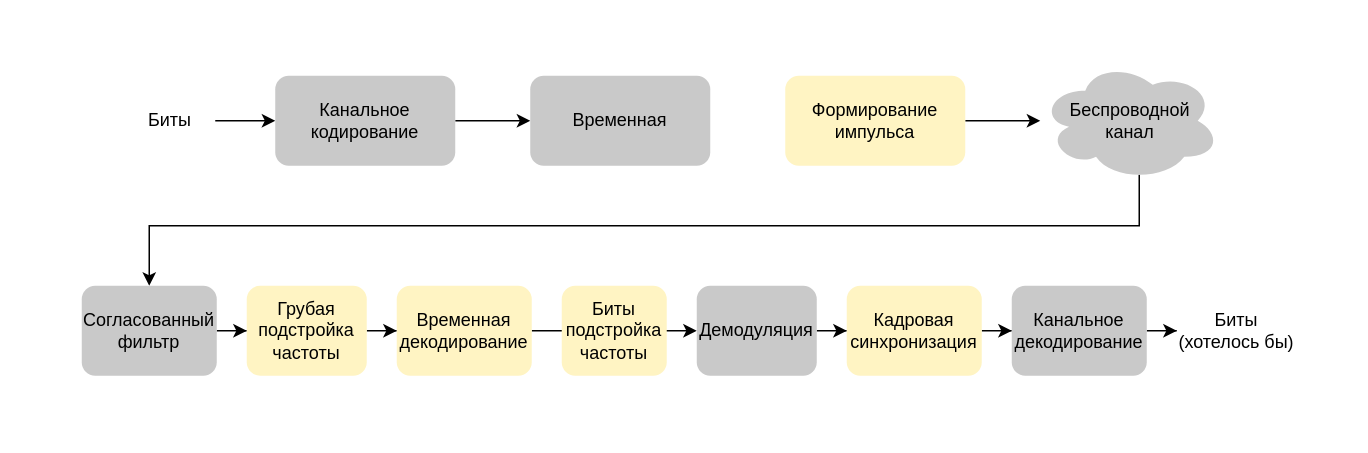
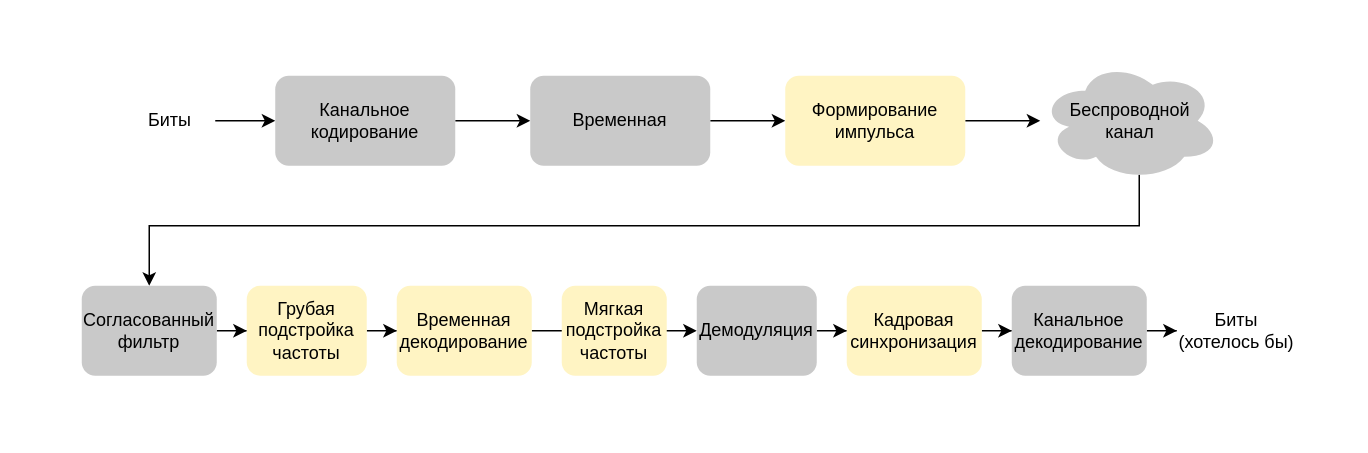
  <mxCell id="0" />
  <mxCell id="1" parent="0" />
  <mxCell id="2" value="" style="rounded=0;whiteSpace=wrap;html=1;opacity=0;" vertex="1" parent="1"><mxGeometry x="20" y="20" width="870" height="260" as="geometry" /></mxCell>
  <mxCell id="3" value="" style="edgeStyle=orthogonalEdgeStyle;rounded=0;orthogonalLoop=1;jettySize=auto;html=1;fontSize=12;fontStyle=0" parent="1" source="4" target="6" edge="1"><mxGeometry relative="1" as="geometry" /></mxCell>
  <mxCell id="4" value="Биты" style="text;html=1;strokeColor=none;fillColor=none;align=center;verticalAlign=middle;whiteSpace=wrap;rounded=0;fontSize=12;fontStyle=0" parent="1" vertex="1"><mxGeometry x="83" y="65" width="60" height="30" as="geometry" /></mxCell>
  <mxCell id="5" value="" style="edgeStyle=orthogonalEdgeStyle;rounded=0;orthogonalLoop=1;jettySize=auto;html=1;fontSize=12;fontStyle=0" parent="1" source="6" target="8" edge="1"><mxGeometry relative="1" as="geometry" /></mxCell>
  <mxCell id="6" value="Канальное кодирование" style="rounded=1;whiteSpace=wrap;html=1;fontSize=12;fillStyle=auto;fillColor=#C9C9C9;strokeColor=none;fontStyle=0" parent="1" vertex="1"><mxGeometry x="183" y="50" width="120" height="60" as="geometry" /></mxCell>
+ <mxCell id="7" value="" style="edgeStyle=orthogonalEdgeStyle;rounded=0;orthogonalLoop=1;jettySize=auto;html=1;fontSize=12;fontStyle=0" parent="1" source="8" target="10" edge="1"><mxGeometry relative="1" as="geometry" /></mxCell>
  <mxCell id="8" value="Временная" style="rounded=1;whiteSpace=wrap;html=1;fontSize=12;labelBackgroundColor=none;fillColor=#C9C9C9;fontStyle=0;strokeColor=none;" parent="1" vertex="1"><mxGeometry x="353" y="50" width="120" height="60" as="geometry" /></mxCell>
  <mxCell id="9" value="" style="edgeStyle=orthogonalEdgeStyle;rounded=0;orthogonalLoop=1;jettySize=auto;html=1;fontSize=12;fontColor=#7A7A7A;fontStyle=0" parent="1" source="10" target="12" edge="1"><mxGeometry relative="1" as="geometry" /></mxCell>
  <mxCell id="10" value="Формирование импульса" style="rounded=1;whiteSpace=wrap;html=1;fontSize=12;fillColor=#fff4c3;strokeColor=none;fontStyle=0;" parent="1" vertex="1"><mxGeometry x="523" y="50" width="120" height="60" as="geometry" /></mxCell>
  <mxCell id="11" style="edgeStyle=orthogonalEdgeStyle;rounded=0;orthogonalLoop=1;jettySize=auto;html=1;fontSize=12;fontColor=#7A7A7A;exitX=0.55;exitY=0.95;exitDx=0;exitDy=0;exitPerimeter=0;" parent="1" source="12" target="14" edge="1"><mxGeometry relative="1" as="geometry"><Array as="points"><mxPoint x="759" y="150" /><mxPoint x="99" y="150" /></Array></mxGeometry></mxCell>
  <mxCell id="12" value="Беспроводной &lt;br&gt;канал" style="ellipse;shape=cloud;whiteSpace=wrap;html=1;fontSize=12;fillColor=#C9C9C9;strokeColor=none;fontStyle=0" parent="1" vertex="1"><mxGeometry x="693" y="40" width="120" height="80" as="geometry" /></mxCell>
  <mxCell id="13" value="" style="edgeStyle=orthogonalEdgeStyle;rounded=0;orthogonalLoop=1;jettySize=auto;html=1;fontSize=12;fontColor=#7A7A7A;" parent="1" source="14" target="16" edge="1"><mxGeometry relative="1" as="geometry" /></mxCell>
  <mxCell id="14" value="Согласованный фильтр" style="rounded=1;whiteSpace=wrap;html=1;fontSize=12;fillStyle=auto;fillColor=#C9C9C9;strokeColor=none;fontStyle=0" parent="1" vertex="1"><mxGeometry x="54" y="190" width="90" height="60" as="geometry" /></mxCell>
  <mxCell id="15" value="" style="edgeStyle=orthogonalEdgeStyle;rounded=0;orthogonalLoop=1;jettySize=auto;html=1;fontSize=12;fontColor=#7A7A7A;" parent="1" source="16" target="18" edge="1"><mxGeometry relative="1" as="geometry" /></mxCell>
  <mxCell id="16" value="Грубая&lt;br style=&quot;font-size: 12px;&quot;&gt;подстройка&lt;br style=&quot;font-size: 12px;&quot;&gt;частоты" style="rounded=1;whiteSpace=wrap;html=1;fontSize=12;fillStyle=auto;fillColor=#FFF4C3;strokeColor=none;fontStyle=0" parent="1" vertex="1"><mxGeometry x="164" y="190" width="80" height="60" as="geometry" /></mxCell>
  <mxCell id="17" value="" style="edgeStyle=orthogonalEdgeStyle;rounded=0;orthogonalLoop=1;jettySize=auto;html=1;fontSize=12;fontColor=#7A7A7A;" parent="1" source="18" target="21" edge="1"><mxGeometry relative="1" as="geometry" /></mxCell>
  <mxCell id="18" value="Временная декодирование" style="rounded=1;whiteSpace=wrap;html=1;fontSize=12;fillStyle=auto;fillColor=#FFF4C3;strokeColor=none;fontStyle=0" parent="1" vertex="1"><mxGeometry x="264" y="190" width="90" height="60" as="geometry" /></mxCell>
- <mxCell id="19" value="Биты &lt;br&gt;подстройка &lt;br&gt;частоты" style="rounded=1;whiteSpace=wrap;html=1;fontSize=12;fillStyle=auto;fillColor=#FFF4C3;strokeColor=none;fontStyle=0" parent="1" vertex="1"><mxGeometry x="374" y="190" width="70" height="60" as="geometry" /></mxCell>
+ <mxCell id="19" value="Мягкая &lt;br&gt;подстройка &lt;br&gt;частоты" style="rounded=1;whiteSpace=wrap;html=1;fontSize=12;fillStyle=auto;fillColor=#FFF4C3;strokeColor=none;fontStyle=0" parent="1" vertex="1"><mxGeometry x="374" y="190" width="70" height="60" as="geometry" /></mxCell>
  <mxCell id="20" value="" style="edgeStyle=orthogonalEdgeStyle;rounded=0;orthogonalLoop=1;jettySize=auto;html=1;fontSize=12;fontColor=#7A7A7A;" parent="1" source="21" target="23" edge="1"><mxGeometry relative="1" as="geometry" /></mxCell>
  <mxCell id="21" value="Демодуляция" style="rounded=1;whiteSpace=wrap;html=1;fontSize=12;fillStyle=auto;fillColor=#C9C9C9;strokeColor=none;fontStyle=0" parent="1" vertex="1"><mxGeometry x="464" y="190" width="80" height="60" as="geometry" /></mxCell>
  <mxCell id="22" value="" style="edgeStyle=orthogonalEdgeStyle;rounded=0;orthogonalLoop=1;jettySize=auto;html=1;fontSize=12;fontColor=#7A7A7A;" parent="1" source="23" target="25" edge="1"><mxGeometry relative="1" as="geometry" /></mxCell>
  <mxCell id="23" value="Кадровая&lt;br&gt;синхронизация" style="rounded=1;whiteSpace=wrap;html=1;fontSize=12;fillStyle=auto;fillColor=#FFF4C3;strokeColor=none;fontStyle=0" parent="1" vertex="1"><mxGeometry x="564" y="190" width="90" height="60" as="geometry" /></mxCell>
  <mxCell id="24" value="" style="edgeStyle=orthogonalEdgeStyle;rounded=0;orthogonalLoop=1;jettySize=auto;html=1;fontSize=12;fontColor=#7A7A7A;" parent="1" source="25" target="26" edge="1"><mxGeometry relative="1" as="geometry" /></mxCell>
  <mxCell id="25" value="Канальное декодирование" style="rounded=1;whiteSpace=wrap;html=1;fontSize=12;fillStyle=auto;fillColor=#C9C9C9;strokeColor=none;fontStyle=0" parent="1" vertex="1"><mxGeometry x="674" y="190" width="90" height="60" as="geometry" /></mxCell>
  <mxCell id="26" value="Биты&lt;br&gt;(хотелось бы)" style="text;html=1;strokeColor=none;fillColor=none;align=center;verticalAlign=middle;whiteSpace=wrap;rounded=0;fontSize=12;fontStyle=0" parent="1" vertex="1"><mxGeometry x="784" y="205" width="80" height="30" as="geometry" /></mxCell>
